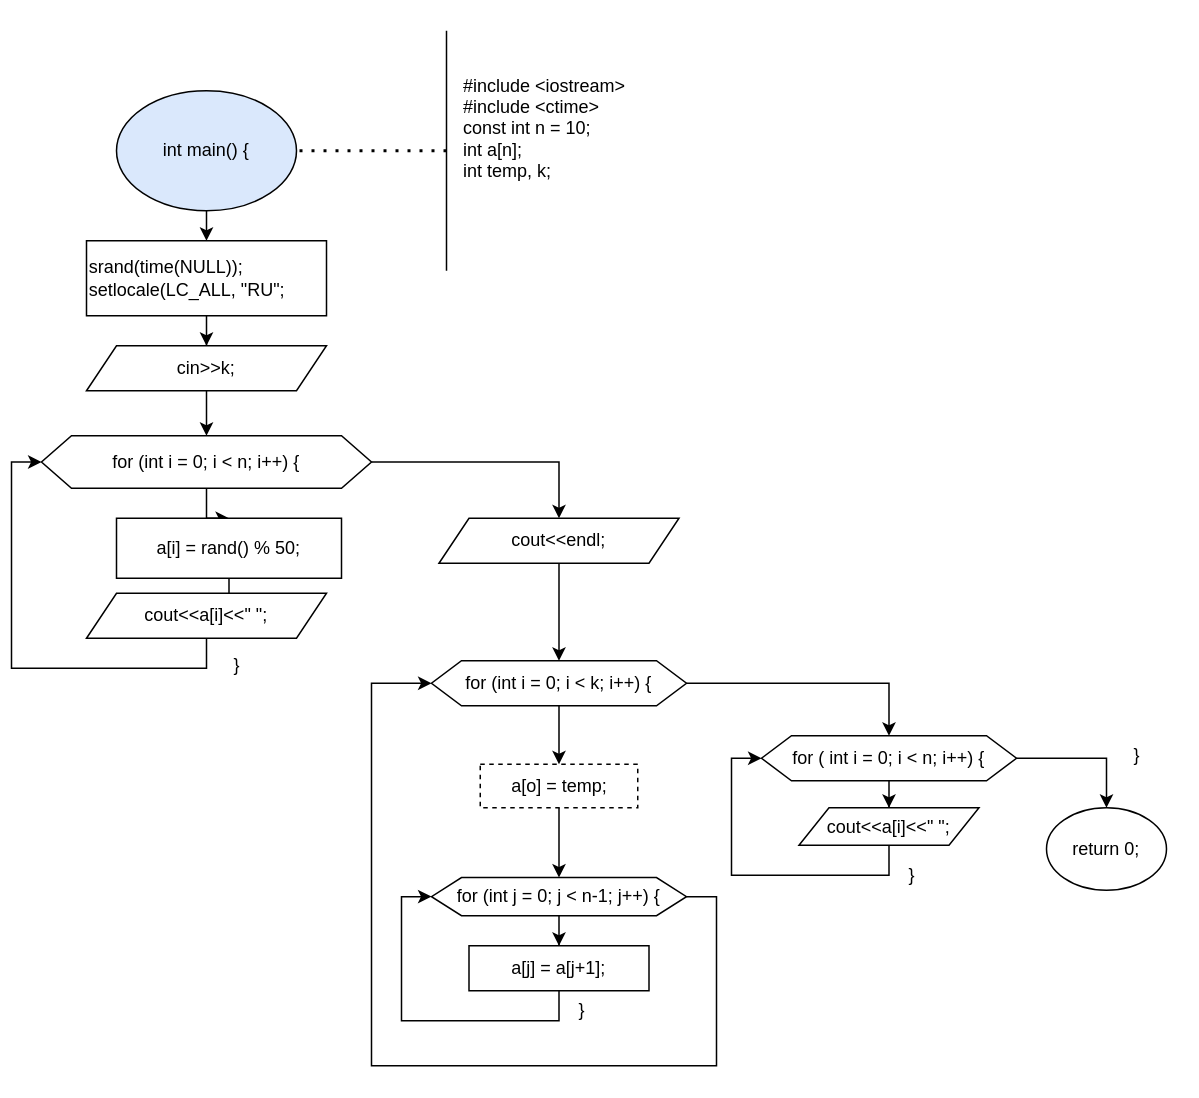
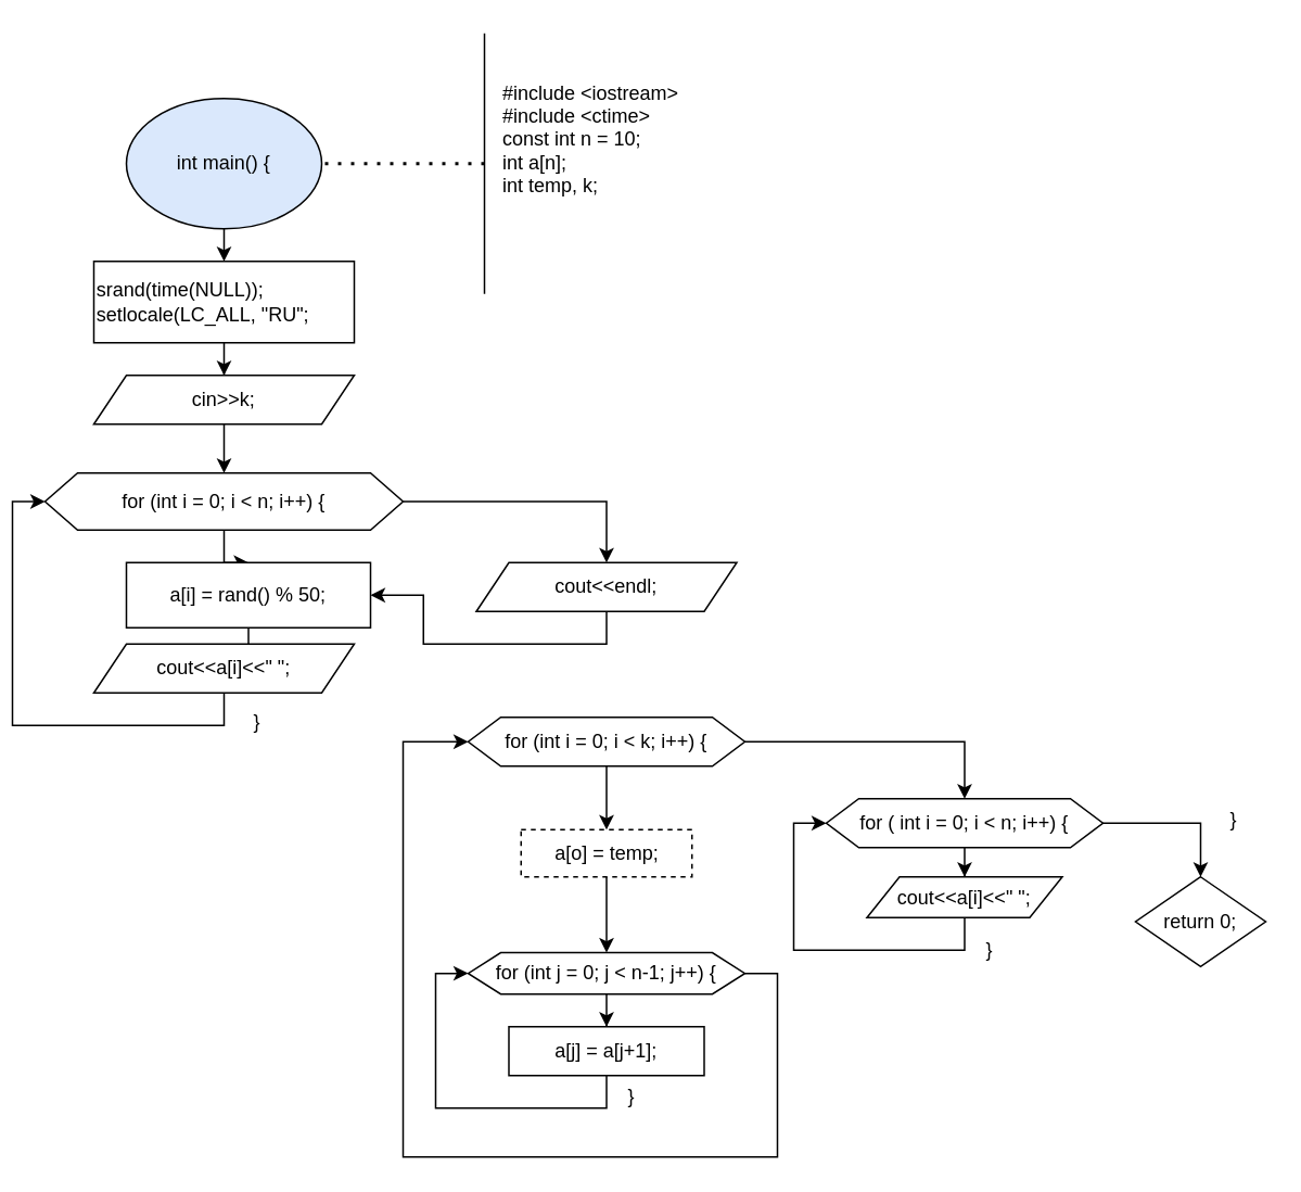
  <mxCell id="0" />
  <mxCell id="1" parent="0" />
  <mxCell id="2" style="edgeStyle=orthogonalEdgeStyle;rounded=0;orthogonalLoop=1;jettySize=auto;html=1;exitX=0.5;exitY=1;exitDx=0;exitDy=0;entryX=0.5;entryY=0;entryDx=0;entryDy=0;" edge="1" parent="1" source="3" target="5"><mxGeometry relative="1" as="geometry" /></mxCell>
  <mxCell id="3" value="int main() {" style="ellipse;whiteSpace=wrap;html=1;fillColor=#dae8fc;" vertex="1" parent="1"><mxGeometry x="70" y="60" width="120" height="80" as="geometry" /></mxCell>
  <mxCell id="4" value="" style="edgeStyle=orthogonalEdgeStyle;rounded=0;orthogonalLoop=1;jettySize=auto;html=1;" edge="1" parent="1" source="5" target="21"><mxGeometry relative="1" as="geometry" /></mxCell>
  <mxCell id="5" value="srand(time(NULL));&lt;br&gt;setlocale(LC_ALL, &quot;RU&quot;;&lt;br&gt;" style="rounded=0;whiteSpace=wrap;html=1;align=left;" vertex="1" parent="1"><mxGeometry x="50" y="160" width="160" height="50" as="geometry" /></mxCell>
  <mxCell id="6" value="" style="endArrow=none;html=1;rounded=0;" edge="1" parent="1"><mxGeometry width="50" height="50" relative="1" as="geometry"><mxPoint x="290" y="180" as="sourcePoint" /><mxPoint x="290" y="20" as="targetPoint" /></mxGeometry></mxCell>
  <mxCell id="7" value="" style="endArrow=none;dashed=1;html=1;dashPattern=1 3;strokeWidth=2;rounded=0;entryX=1;entryY=0.5;entryDx=0;entryDy=0;" edge="1" parent="1" target="3"><mxGeometry width="50" height="50" relative="1" as="geometry"><mxPoint x="290" y="100" as="sourcePoint" /><mxPoint x="330" y="380" as="targetPoint" /></mxGeometry></mxCell>
  <mxCell id="8" value="&lt;div style=&quot;text-align: left;&quot;&gt;&lt;span style=&quot;background-color: initial;&quot;&gt;#include &amp;lt;iostream&amp;gt;&lt;/span&gt;&lt;/div&gt;&lt;div style=&quot;text-align: left;&quot;&gt;&lt;span style=&quot;background-color: initial;&quot;&gt;#include &amp;lt;ctime&amp;gt;&lt;/span&gt;&lt;/div&gt;&lt;div style=&quot;text-align: left;&quot;&gt;const int n = 10;&lt;/div&gt;&lt;div style=&quot;text-align: left;&quot;&gt;int a[n];&lt;/div&gt;&lt;div style=&quot;text-align: left;&quot;&gt;int temp, k;&lt;/div&gt;" style="text;html=1;align=center;verticalAlign=middle;resizable=0;points=[];autosize=1;strokeColor=none;fillColor=none;" vertex="1" parent="1"><mxGeometry x="290" y="40" width="130" height="90" as="geometry" /></mxCell>
  <mxCell id="9" value="" style="edgeStyle=orthogonalEdgeStyle;rounded=0;orthogonalLoop=1;jettySize=auto;html=1;" edge="1" parent="1" source="11" target="13"><mxGeometry relative="1" as="geometry" /></mxCell>
  <mxCell id="10" style="edgeStyle=orthogonalEdgeStyle;rounded=0;orthogonalLoop=1;jettySize=auto;html=1;exitX=1;exitY=0.5;exitDx=0;exitDy=0;entryX=0.5;entryY=0;entryDx=0;entryDy=0;" edge="1" parent="1" source="11" target="39"><mxGeometry relative="1" as="geometry" /></mxCell>
  <mxCell id="11" value="for (int i = 0; i &amp;lt; n; i++) {" style="shape=hexagon;perimeter=hexagonPerimeter2;whiteSpace=wrap;html=1;fixedSize=1;align=center;rounded=0;" vertex="1" parent="1"><mxGeometry x="20" y="290" width="220" height="35" as="geometry" /></mxCell>
  <mxCell id="12" value="" style="edgeStyle=orthogonalEdgeStyle;rounded=0;orthogonalLoop=1;jettySize=auto;html=1;" edge="1" parent="1" source="13" target="15"><mxGeometry relative="1" as="geometry" /></mxCell>
  <mxCell id="13" value="a[i] = rand() % 50;" style="whiteSpace=wrap;html=1;rounded=0;" vertex="1" parent="1"><mxGeometry x="70" y="345" width="150" height="40" as="geometry" /></mxCell>
  <mxCell id="14" style="edgeStyle=orthogonalEdgeStyle;rounded=0;orthogonalLoop=1;jettySize=auto;html=1;exitX=0.5;exitY=1;exitDx=0;exitDy=0;entryX=0;entryY=0.5;entryDx=0;entryDy=0;" edge="1" parent="1" source="15" target="11"><mxGeometry relative="1" as="geometry" /></mxCell>
  <mxCell id="15" value="cout&amp;lt;&amp;lt;a[i]&amp;lt;&amp;lt;&quot; &quot;;" style="shape=parallelogram;perimeter=parallelogramPerimeter;whiteSpace=wrap;html=1;fixedSize=1;rounded=0;" vertex="1" parent="1"><mxGeometry x="50" y="395" width="160" height="30" as="geometry" /></mxCell>
  <mxCell id="16" value="" style="edgeStyle=orthogonalEdgeStyle;rounded=0;orthogonalLoop=1;jettySize=auto;html=1;" edge="1" parent="1" source="18" target="23"><mxGeometry relative="1" as="geometry" /></mxCell>
  <mxCell id="17" value="" style="edgeStyle=orthogonalEdgeStyle;rounded=0;orthogonalLoop=1;jettySize=auto;html=1;" edge="1" parent="1" source="18" target="32"><mxGeometry relative="1" as="geometry" /></mxCell>
  <mxCell id="18" value="for (int i = 0; i &amp;lt; k; i++) {" style="shape=hexagon;perimeter=hexagonPerimeter2;whiteSpace=wrap;html=1;fixedSize=1;rounded=0;" vertex="1" parent="1"><mxGeometry x="280" y="440" width="170" height="30" as="geometry" /></mxCell>
  <mxCell id="19" value="}" style="text;html=1;align=center;verticalAlign=middle;resizable=0;points=[];autosize=1;strokeColor=none;fillColor=none;" vertex="1" parent="1"><mxGeometry x="135" y="428" width="30" height="30" as="geometry" /></mxCell>
  <mxCell id="20" style="edgeStyle=orthogonalEdgeStyle;rounded=0;orthogonalLoop=1;jettySize=auto;html=1;exitX=0.5;exitY=1;exitDx=0;exitDy=0;entryX=0.5;entryY=0;entryDx=0;entryDy=0;" edge="1" parent="1" source="21" target="11"><mxGeometry relative="1" as="geometry" /></mxCell>
  <mxCell id="21" value="cin&amp;gt;&amp;gt;k;" style="shape=parallelogram;perimeter=parallelogramPerimeter;whiteSpace=wrap;html=1;fixedSize=1;rounded=0;" vertex="1" parent="1"><mxGeometry x="50" y="230" width="160" height="30" as="geometry" /></mxCell>
  <mxCell id="22" value="" style="edgeStyle=orthogonalEdgeStyle;rounded=0;orthogonalLoop=1;jettySize=auto;html=1;" edge="1" parent="1" source="23" target="26"><mxGeometry relative="1" as="geometry" /></mxCell>
  <mxCell id="23" value="a[o] = temp;" style="whiteSpace=wrap;html=1;rounded=0;dashed=1;" vertex="1" parent="1"><mxGeometry x="312.5" y="509" width="105" height="29" as="geometry" /></mxCell>
  <mxCell id="24" value="" style="edgeStyle=orthogonalEdgeStyle;rounded=0;orthogonalLoop=1;jettySize=auto;html=1;" edge="1" parent="1" source="26" target="28"><mxGeometry relative="1" as="geometry" /></mxCell>
  <mxCell id="25" style="edgeStyle=orthogonalEdgeStyle;rounded=0;orthogonalLoop=1;jettySize=auto;html=1;exitX=1;exitY=0.5;exitDx=0;exitDy=0;entryX=0;entryY=0.5;entryDx=0;entryDy=0;" edge="1" parent="1" source="26" target="18"><mxGeometry relative="1" as="geometry"><Array as="points"><mxPoint x="470" y="597" /><mxPoint x="470" y="710" /><mxPoint x="240" y="710" /><mxPoint x="240" y="455" /></Array></mxGeometry></mxCell>
  <mxCell id="26" value="for (int j = 0; j &amp;lt; n-1; j++) {" style="shape=hexagon;perimeter=hexagonPerimeter2;whiteSpace=wrap;html=1;fixedSize=1;rounded=0;" vertex="1" parent="1"><mxGeometry x="280" y="584.5" width="170" height="25.5" as="geometry" /></mxCell>
  <mxCell id="27" style="edgeStyle=orthogonalEdgeStyle;rounded=0;orthogonalLoop=1;jettySize=auto;html=1;exitX=0.5;exitY=1;exitDx=0;exitDy=0;entryX=0;entryY=0.5;entryDx=0;entryDy=0;" edge="1" parent="1" source="28" target="26"><mxGeometry relative="1" as="geometry" /></mxCell>
  <mxCell id="28" value="a[j] = a[j+1];" style="whiteSpace=wrap;html=1;rounded=0;" vertex="1" parent="1"><mxGeometry x="305" y="630" width="120" height="30" as="geometry" /></mxCell>
  <mxCell id="29" value="}" style="text;html=1;align=center;verticalAlign=middle;resizable=0;points=[];autosize=1;strokeColor=none;fillColor=none;" vertex="1" parent="1"><mxGeometry x="365" y="658" width="30" height="30" as="geometry" /></mxCell>
  <mxCell id="30" value="" style="edgeStyle=orthogonalEdgeStyle;rounded=0;orthogonalLoop=1;jettySize=auto;html=1;" edge="1" parent="1" source="32" target="34"><mxGeometry relative="1" as="geometry" /></mxCell>
  <mxCell id="31" value="" style="edgeStyle=orthogonalEdgeStyle;rounded=0;orthogonalLoop=1;jettySize=auto;html=1;" edge="1" parent="1" source="32" target="35"><mxGeometry relative="1" as="geometry" /></mxCell>
  <mxCell id="32" value="for ( int i = 0; i &amp;lt; n; i++) {" style="shape=hexagon;perimeter=hexagonPerimeter2;whiteSpace=wrap;html=1;fixedSize=1;rounded=0;" vertex="1" parent="1"><mxGeometry x="500" y="490" width="170" height="30" as="geometry" /></mxCell>
  <mxCell id="33" style="edgeStyle=orthogonalEdgeStyle;rounded=0;orthogonalLoop=1;jettySize=auto;html=1;exitX=0.5;exitY=1;exitDx=0;exitDy=0;entryX=0;entryY=0.5;entryDx=0;entryDy=0;" edge="1" parent="1" source="34" target="32"><mxGeometry relative="1" as="geometry" /></mxCell>
  <mxCell id="34" value="cout&amp;lt;&amp;lt;a[i]&amp;lt;&amp;lt;&quot; &quot;;" style="shape=parallelogram;perimeter=parallelogramPerimeter;whiteSpace=wrap;html=1;fixedSize=1;rounded=0;" vertex="1" parent="1"><mxGeometry x="525" y="538" width="120" height="25" as="geometry" /></mxCell>
- <mxCell id="35" value="return 0;" style="ellipse;whiteSpace=wrap;html=1;rounded=0;" vertex="1" parent="1"><mxGeometry x="690" y="538" width="80" height="55" as="geometry" /></mxCell>
+ <mxCell id="35" value="return 0;" style="rhombus;whiteSpace=wrap;html=1;" vertex="1" parent="1"><mxGeometry x="690" y="538" width="80" height="55" as="geometry" /></mxCell>
  <mxCell id="36" value="}" style="text;html=1;align=center;verticalAlign=middle;resizable=0;points=[];autosize=1;strokeColor=none;fillColor=none;" vertex="1" parent="1"><mxGeometry x="585" y="568" width="30" height="30" as="geometry" /></mxCell>
  <mxCell id="37" value="}" style="text;html=1;align=center;verticalAlign=middle;resizable=0;points=[];autosize=1;strokeColor=none;fillColor=none;" vertex="1" parent="1"><mxGeometry x="735" y="488" width="30" height="30" as="geometry" /></mxCell>
- <mxCell id="38" style="edgeStyle=orthogonalEdgeStyle;rounded=0;orthogonalLoop=1;jettySize=auto;html=1;exitX=0.5;exitY=1;exitDx=0;exitDy=0;entryX=0.5;entryY=0;entryDx=0;entryDy=0;" edge="1" parent="1" source="39" target="18"><mxGeometry relative="1" as="geometry" /></mxCell>
+ <mxCell id="38" style="edgeStyle=orthogonalEdgeStyle;rounded=0;orthogonalLoop=1;jettySize=auto;html=1;exitX=0.5;exitY=1;exitDx=0;exitDy=0;" edge="1" parent="1" source="39" target="13"><mxGeometry relative="1" as="geometry" /></mxCell>
  <mxCell id="39" value="cout&amp;lt;&amp;lt;endl;" style="shape=parallelogram;perimeter=parallelogramPerimeter;whiteSpace=wrap;html=1;fixedSize=1;rounded=0;" vertex="1" parent="1"><mxGeometry x="285" y="345" width="160" height="30" as="geometry" /></mxCell>
